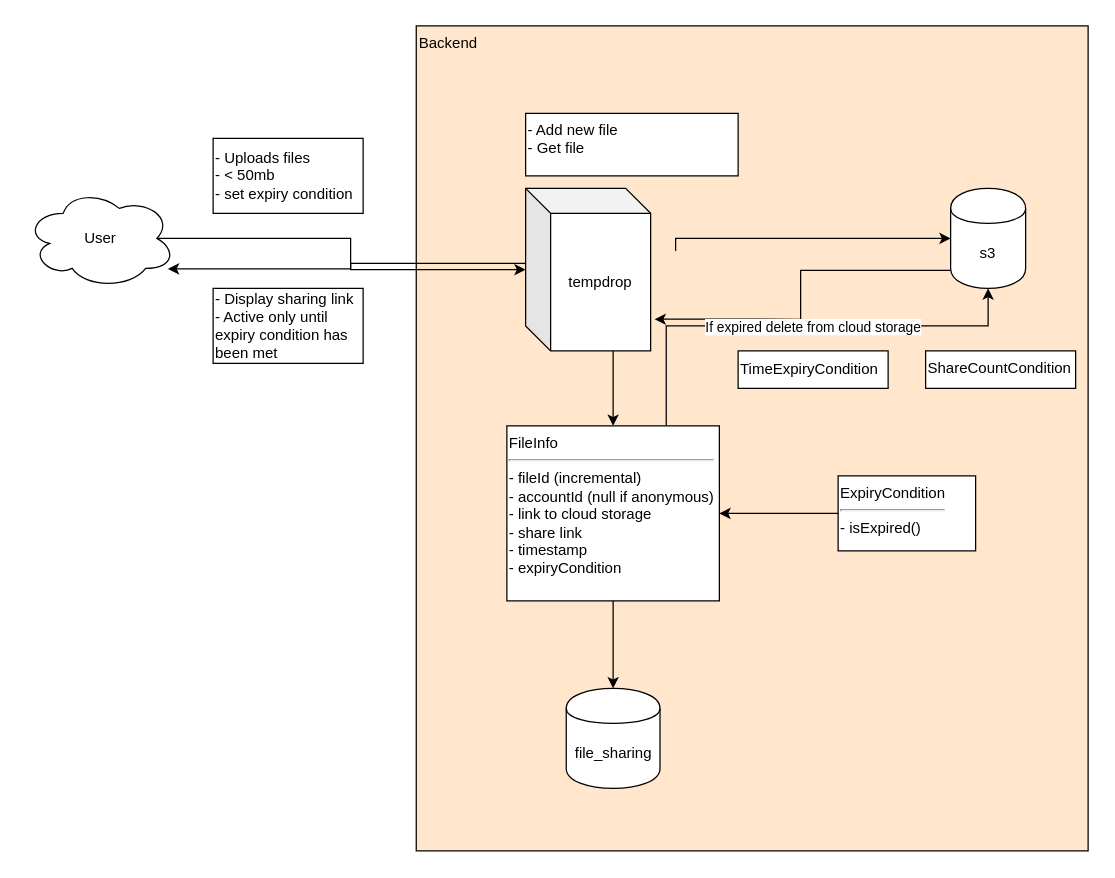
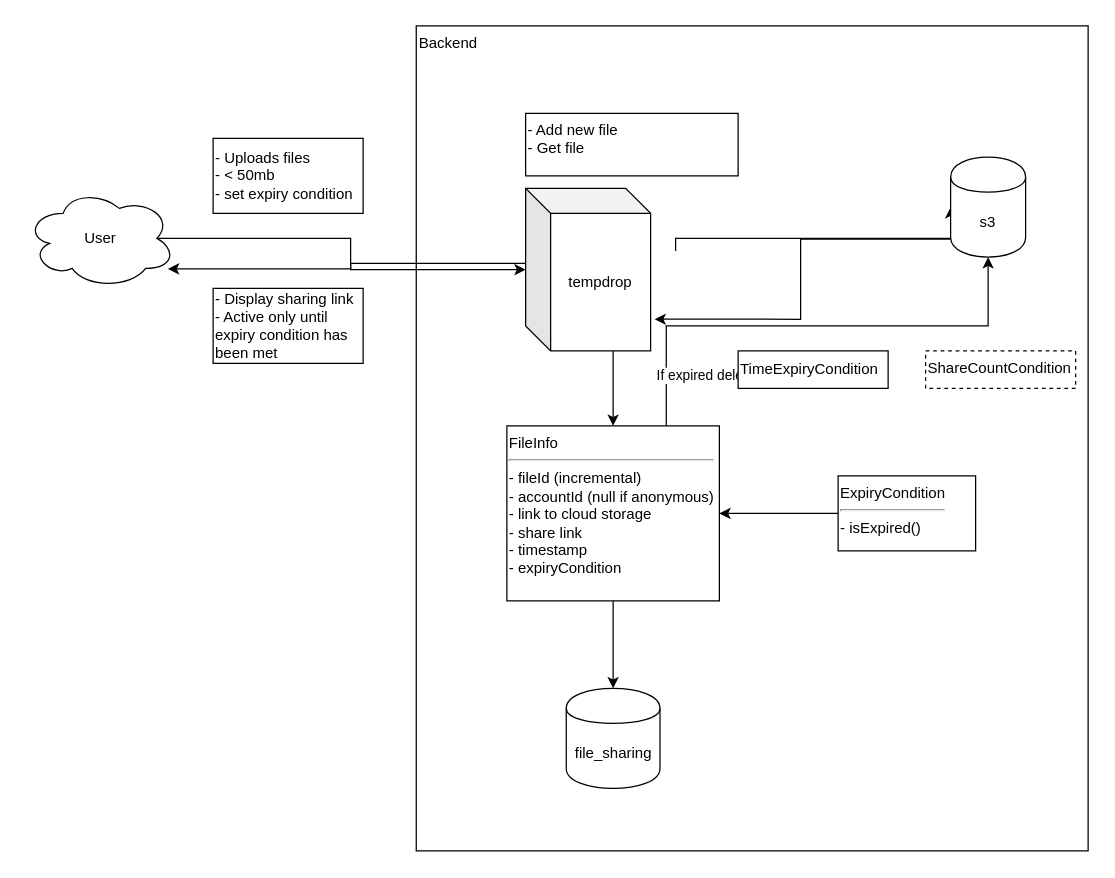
  <mxCell id="0" />
  <mxCell id="1" parent="0" />
- <mxCell id="2" value="Backend" style="rounded=0;whiteSpace=wrap;html=1;align=left;verticalAlign=top;fillColor=#ffe6cc;" vertex="1" parent="1"><mxGeometry x="332.5" y="20" width="537.5" height="660" as="geometry" /></mxCell>
+ <mxCell id="2" value="Backend" style="rounded=0;whiteSpace=wrap;html=1;align=left;verticalAlign=top;" vertex="1" parent="1"><mxGeometry x="332.5" y="20" width="537.5" height="660" as="geometry" /></mxCell>
  <mxCell id="3" style="edgeStyle=orthogonalEdgeStyle;rounded=0;orthogonalLoop=1;jettySize=auto;html=1;exitX=0.875;exitY=0.5;exitDx=0;exitDy=0;exitPerimeter=0;" edge="1" parent="1" source="4" target="8"><mxGeometry relative="1" as="geometry" /></mxCell>
  <mxCell id="4" value="User" style="ellipse;shape=cloud;whiteSpace=wrap;html=1;" vertex="1" parent="1"><mxGeometry x="20" y="150" width="120" height="80" as="geometry" /></mxCell>
  <mxCell id="5" style="edgeStyle=orthogonalEdgeStyle;rounded=0;orthogonalLoop=1;jettySize=auto;html=1;exitX=0;exitY=0;exitDx=120;exitDy=50;exitPerimeter=0;entryX=0;entryY=0.5;entryDx=0;entryDy=0;" edge="1" parent="1" source="8" target="10"><mxGeometry relative="1" as="geometry"><Array as="points"><mxPoint x="540" y="190" /></Array></mxGeometry></mxCell>
  <mxCell id="6" style="edgeStyle=orthogonalEdgeStyle;rounded=0;orthogonalLoop=1;jettySize=auto;html=1;exitX=0;exitY=0;exitDx=0;exitDy=60;exitPerimeter=0;entryX=0.949;entryY=0.805;entryDx=0;entryDy=0;entryPerimeter=0;" edge="1" parent="1" source="8" target="4"><mxGeometry relative="1" as="geometry"><mxPoint x="250" y="210" as="targetPoint" /></mxGeometry></mxCell>
  <mxCell id="7" style="edgeStyle=orthogonalEdgeStyle;rounded=0;orthogonalLoop=1;jettySize=auto;html=1;exitX=0;exitY=0;exitDx=70;exitDy=80;exitPerimeter=0;entryX=0.5;entryY=0;entryDx=0;entryDy=0;" edge="1" parent="1" source="8" target="16"><mxGeometry relative="1" as="geometry" /></mxCell>
  <mxCell id="8" value="tempdrop" style="shape=cube;whiteSpace=wrap;html=1;boundedLbl=1;backgroundOutline=1;darkOpacity=0.05;darkOpacity2=0.1;" vertex="1" parent="1"><mxGeometry x="420" y="150" width="100" height="130" as="geometry" /></mxCell>
  <mxCell id="9" style="edgeStyle=orthogonalEdgeStyle;rounded=0;orthogonalLoop=1;jettySize=auto;html=1;exitX=0.025;exitY=0.82;exitDx=0;exitDy=0;entryX=1.032;entryY=0.805;entryDx=0;entryDy=0;entryPerimeter=0;exitPerimeter=0;" edge="1" parent="1" source="10" target="8"><mxGeometry relative="1" as="geometry" /></mxCell>
- <mxCell id="10" value="s3" style="shape=cylinder;whiteSpace=wrap;html=1;boundedLbl=1;backgroundOutline=1;" vertex="1" parent="1"><mxGeometry x="760" y="150" width="60" height="80" as="geometry" /></mxCell>
+ <mxCell id="10" value="s3" style="shape=cylinder;whiteSpace=wrap;html=1;boundedLbl=1;backgroundOutline=1;" vertex="1" parent="1"><mxGeometry x="760" y="125" width="60" height="80" as="geometry" /></mxCell>
  <mxCell id="11" value="&lt;div&gt;- Uploads files&lt;/div&gt;&lt;div&gt;- &amp;lt; 50mb&lt;/div&gt;&lt;div&gt;- set expiry condition&lt;br&gt;&lt;/div&gt;" style="rounded=0;whiteSpace=wrap;html=1;align=left;" vertex="1" parent="1"><mxGeometry x="170" y="110" width="120" height="60" as="geometry" /></mxCell>
  <mxCell id="12" value="&lt;div&gt;- Display sharing link&lt;/div&gt;&lt;div&gt;- Active only until expiry condition has been met&lt;br&gt;&lt;/div&gt;" style="rounded=0;whiteSpace=wrap;html=1;align=left;" vertex="1" parent="1"><mxGeometry x="170" y="230" width="120" height="60" as="geometry" /></mxCell>
  <mxCell id="13" style="edgeStyle=orthogonalEdgeStyle;rounded=0;orthogonalLoop=1;jettySize=auto;html=1;exitX=0.5;exitY=1;exitDx=0;exitDy=0;entryX=0.5;entryY=0;entryDx=0;entryDy=0;" edge="1" parent="1" source="16" target="21"><mxGeometry relative="1" as="geometry" /></mxCell>
  <mxCell id="14" style="edgeStyle=orthogonalEdgeStyle;rounded=0;orthogonalLoop=1;jettySize=auto;html=1;exitX=0.75;exitY=0;exitDx=0;exitDy=0;entryX=0.5;entryY=1;entryDx=0;entryDy=0;" edge="1" parent="1" source="16" target="10"><mxGeometry relative="1" as="geometry"><Array as="points"><mxPoint x="533" y="260" /><mxPoint x="790" y="260" /></Array></mxGeometry></mxCell>
  <mxCell id="15" value="If expired delete from cloud storage" style="edgeLabel;html=1;align=center;verticalAlign=middle;resizable=0;points=[];" vertex="1" connectable="0" parent="14"><mxGeometry x="-0.579" y="-42" relative="1" as="geometry"><mxPoint x="75.47" y="-2.37" as="offset" /></mxGeometry></mxCell>
  <mxCell id="16" value="&lt;div&gt;FileInfo&lt;/div&gt;&lt;div&gt;&lt;hr&gt;&lt;/div&gt;&lt;div&gt;- fileId (incremental)&lt;br&gt;&lt;/div&gt;&lt;div&gt;- accountId (null if anonymous)&lt;/div&gt;&lt;div&gt;- link to cloud storage&lt;/div&gt;&lt;div&gt;- share link&lt;/div&gt;&lt;div&gt;- timestamp&lt;br&gt;&lt;/div&gt;&lt;div&gt;- expiryCondition&lt;/div&gt;&lt;div&gt;&lt;br&gt;&lt;/div&gt;&lt;div align=&quot;left&quot;&gt;&lt;br&gt;&lt;/div&gt;" style="rounded=0;whiteSpace=wrap;html=1;align=left;verticalAlign=top;" vertex="1" parent="1"><mxGeometry x="405" y="340" width="170" height="140" as="geometry" /></mxCell>
  <mxCell id="17" style="edgeStyle=orthogonalEdgeStyle;rounded=0;orthogonalLoop=1;jettySize=auto;html=1;exitX=0;exitY=0.5;exitDx=0;exitDy=0;" edge="1" parent="1" source="18" target="16"><mxGeometry relative="1" as="geometry" /></mxCell>
  <mxCell id="18" value="&lt;div&gt;ExpiryCondition&lt;/div&gt;&lt;div&gt;&lt;hr&gt;- isExpired()&lt;/div&gt;" style="rounded=0;whiteSpace=wrap;html=1;align=left;verticalAlign=top;" vertex="1" parent="1"><mxGeometry x="670" y="380" width="110" height="60" as="geometry" /></mxCell>
  <mxCell id="19" value="TimeExpiryCondition" style="rounded=0;whiteSpace=wrap;html=1;align=left;" vertex="1" parent="1"><mxGeometry x="590" y="280" width="120" height="30" as="geometry" /></mxCell>
- <mxCell id="20" value="ShareCountCondition" style="rounded=0;whiteSpace=wrap;html=1;align=left;verticalAlign=top;" vertex="1" parent="1"><mxGeometry x="740" y="280" width="120" height="30" as="geometry" /></mxCell>
+ <mxCell id="20" value="ShareCountCondition" style="rounded=0;whiteSpace=wrap;html=1;align=left;verticalAlign=top;dashed=1;" vertex="1" parent="1"><mxGeometry x="740" y="280" width="120" height="30" as="geometry" /></mxCell>
  <mxCell id="21" value="file_sharing" style="shape=cylinder;whiteSpace=wrap;html=1;boundedLbl=1;backgroundOutline=1;align=center;" vertex="1" parent="1"><mxGeometry x="452.5" y="550" width="75" height="80" as="geometry" /></mxCell>
  <mxCell id="22" value="&lt;div&gt;- Add new file&lt;/div&gt;&lt;div&gt;- Get file&lt;/div&gt;" style="rounded=0;whiteSpace=wrap;html=1;align=left;verticalAlign=top;" vertex="1" parent="1"><mxGeometry x="420" y="90" width="170" height="50" as="geometry" /></mxCell>
